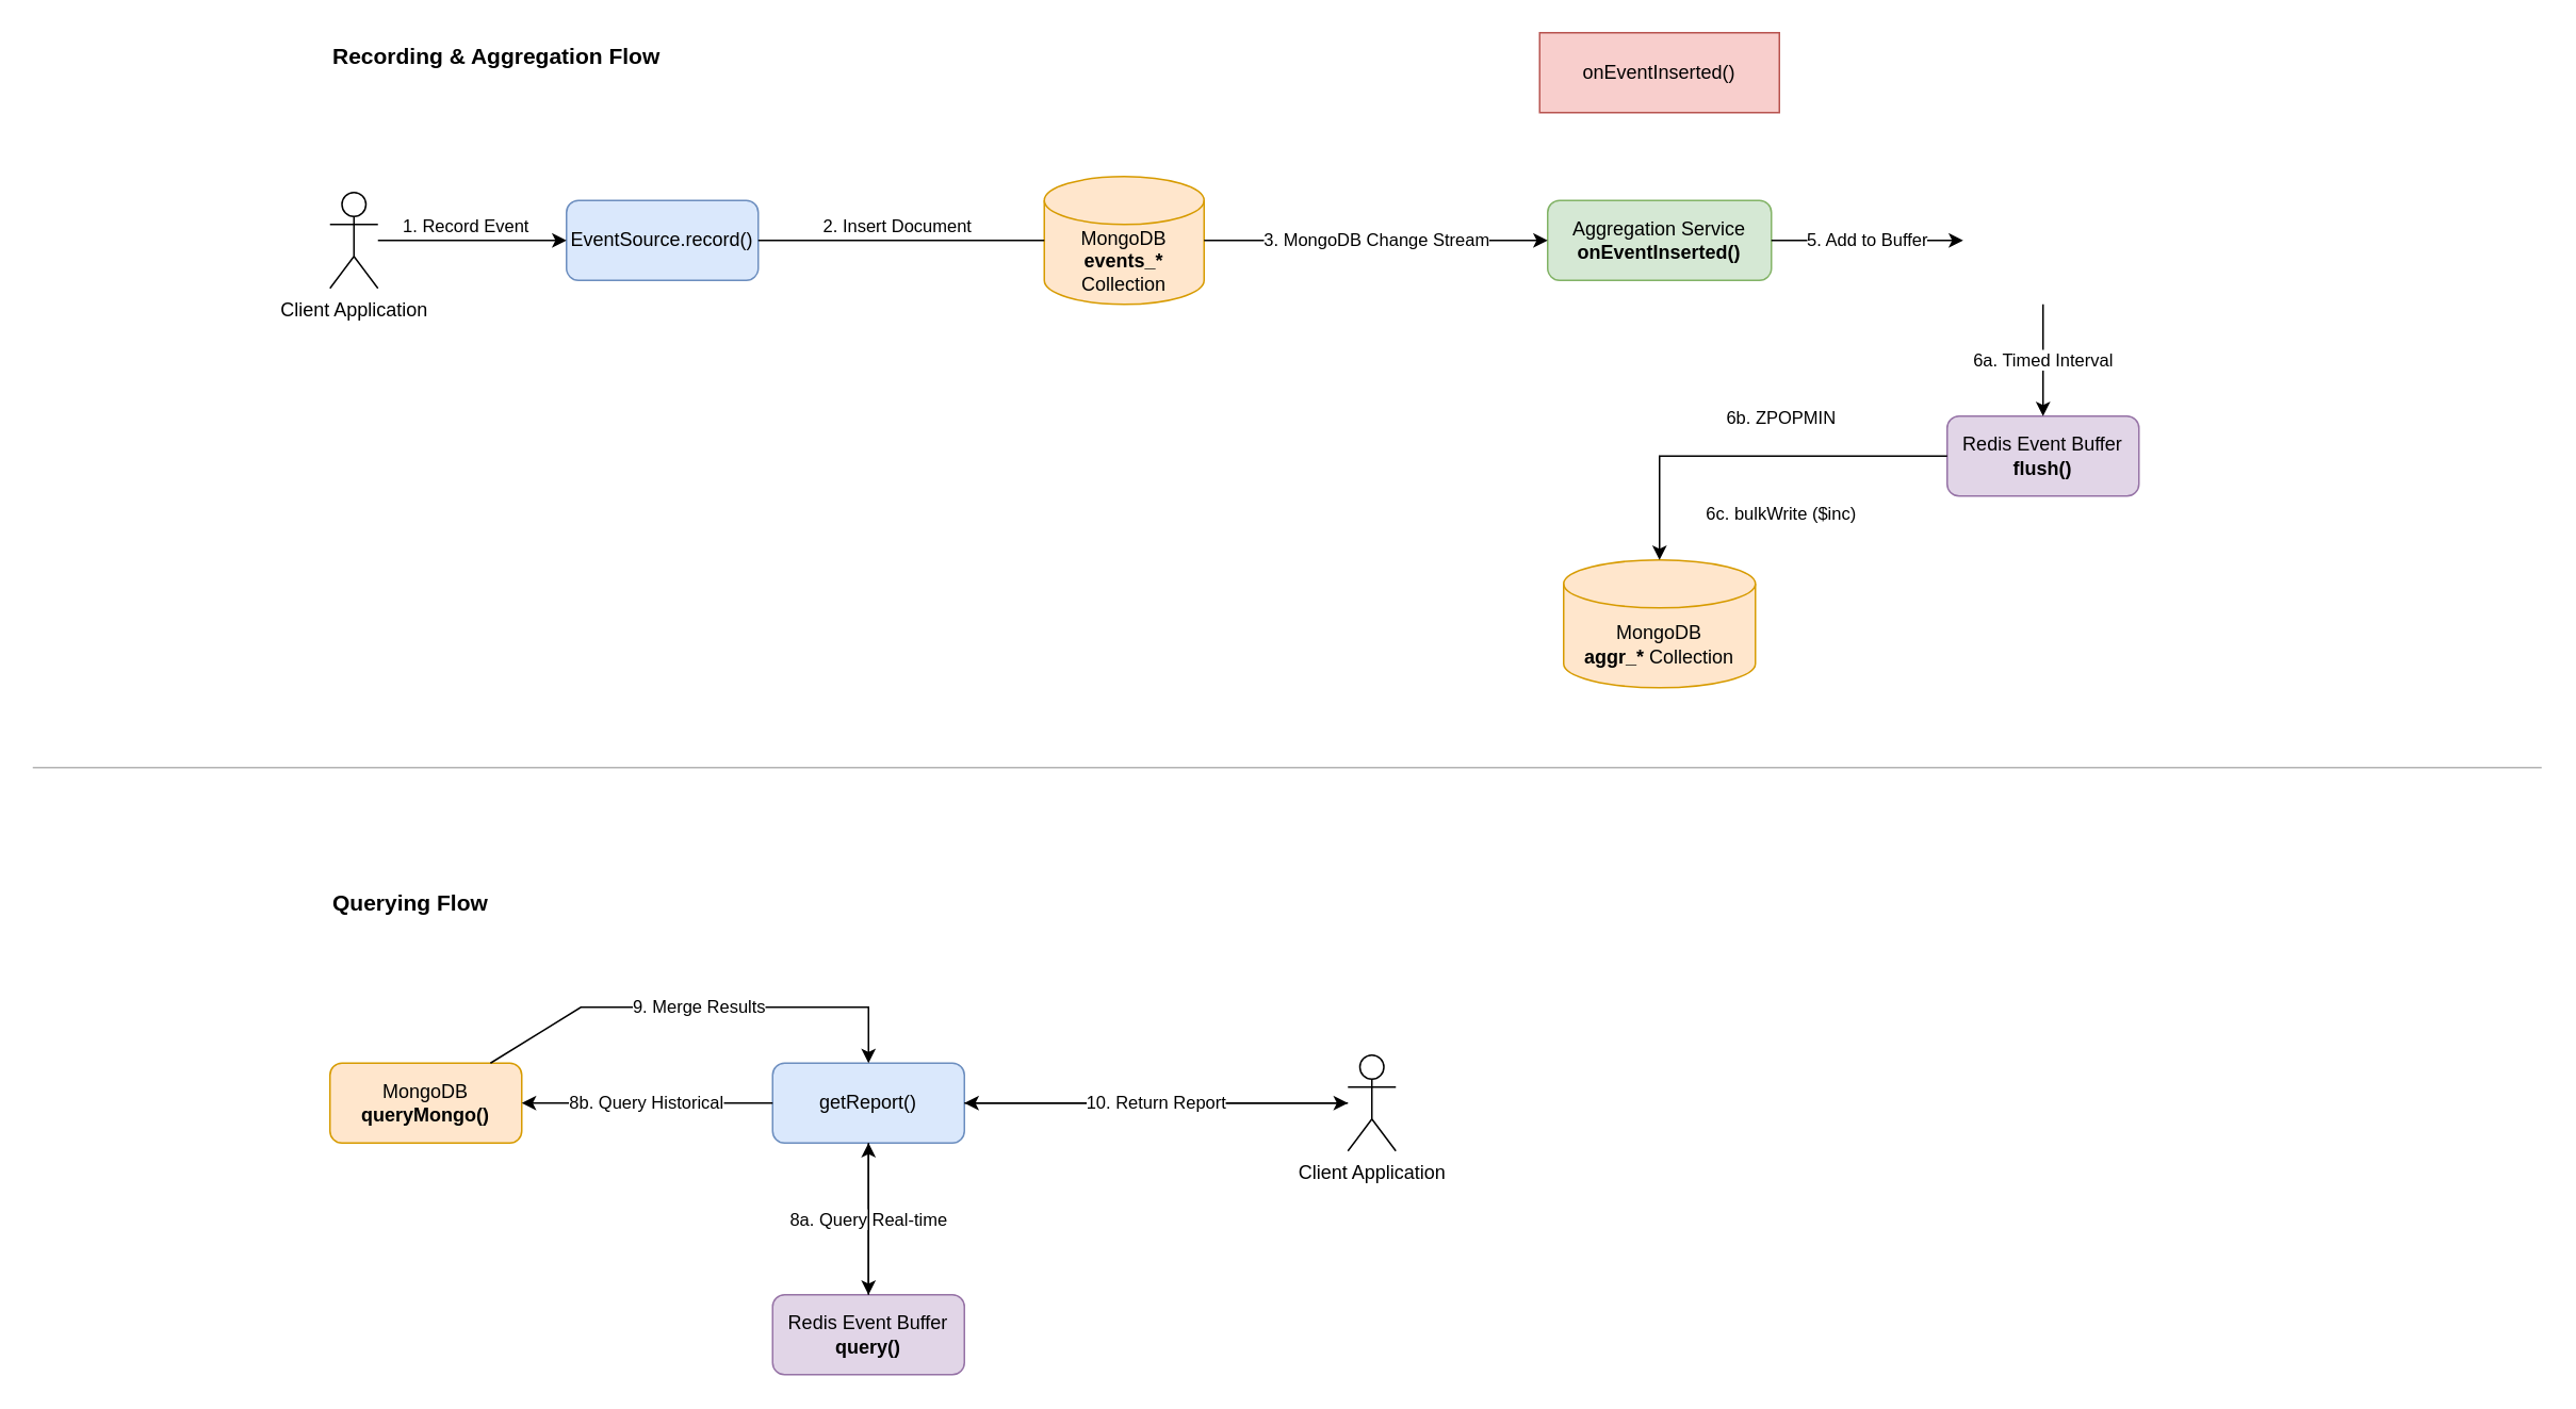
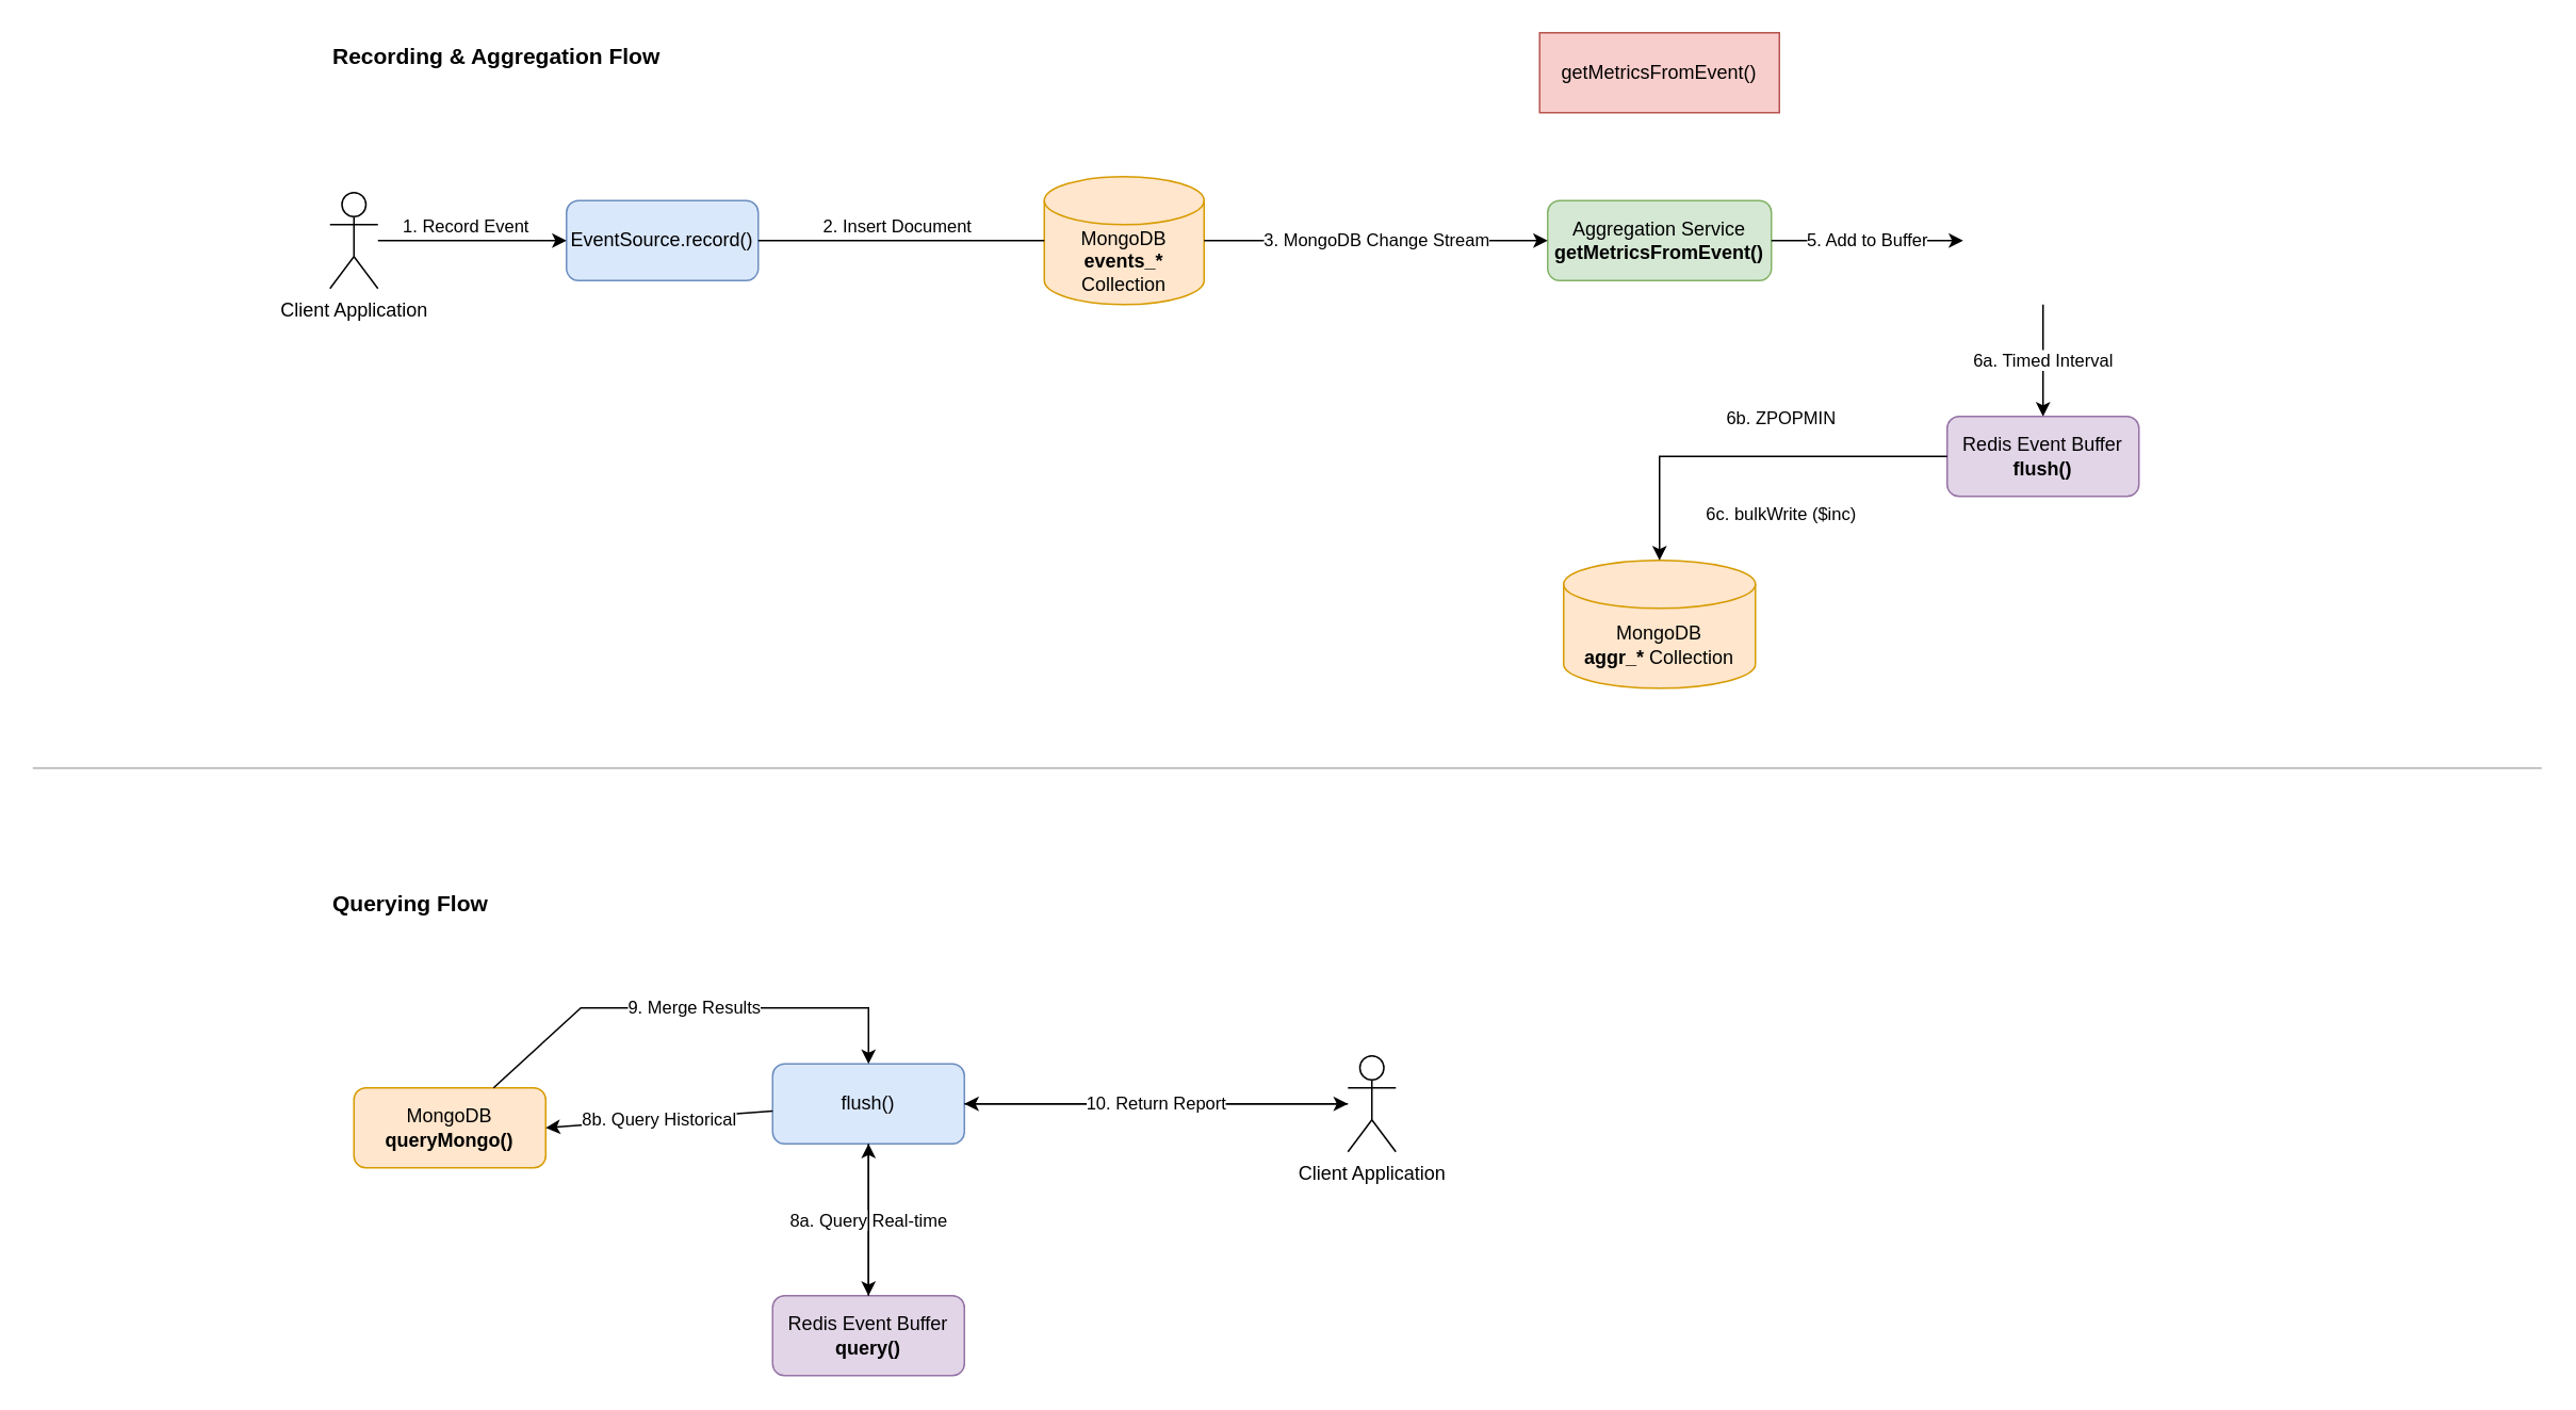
  <mxCell id="0" />
  <mxCell id="1" parent="0" />
  <mxCell id="2" value="" style="group" vertex="1" connectable="0" parent="1"><mxGeometry x="206" y="550" width="667" height="310" as="geometry" /></mxCell>
  <mxCell id="3" value="Client Application" style="shape=umlActor;verticalLabelPosition=bottom;verticalAlign=top;html=1;outlineConnect=0;" parent="2" vertex="1"><mxGeometry x="637" y="110" width="30" height="60" as="geometry" /></mxCell>
- <mxCell id="4" value="getReport()" style="rounded=1;whiteSpace=wrap;html=1;fillColor=#dae8fc;strokeColor=#6c8ebf;" parent="2" vertex="1"><mxGeometry x="277" y="115" width="120" height="50" as="geometry" /></mxCell>
+ <mxCell id="4" value="flush()" style="rounded=1;whiteSpace=wrap;html=1;fillColor=#dae8fc;strokeColor=#6c8ebf;" parent="2" vertex="1"><mxGeometry x="277" y="115" width="120" height="50" as="geometry" /></mxCell>
  <mxCell id="5" value="7. Query Report" style="endArrow=classic;html=1;rounded=0;entryX=1;entryY=0.5;entryDx=0;entryDy=0;" parent="2" source="3" target="4" edge="1"><mxGeometry width="50" height="50" relative="1" as="geometry"><mxPoint x="427" y="140" as="sourcePoint" /><mxPoint x="377" y="140" as="targetPoint" /></mxGeometry></mxCell>
  <mxCell id="6" value="&lt;b&gt;Querying Flow&lt;/b&gt;" style="text;html=1;strokeColor=none;fillColor=none;align=left;verticalAlign=middle;whiteSpace=wrap;rounded=0;fontSize=14;" parent="2" vertex="1"><mxGeometry width="260" height="30" as="geometry" /></mxCell>
  <mxCell id="7" value="Redis Event Buffer&lt;br&gt;&lt;b&gt;query()&lt;/b&gt;" style="rounded=1;whiteSpace=wrap;html=1;fillColor=#e1d5e7;strokeColor=#9673a6;" parent="2" vertex="1"><mxGeometry x="277" y="260" width="120" height="50" as="geometry" /></mxCell>
  <mxCell id="8" value="8a. Query Real-time" style="endArrow=classic;html=1;rounded=0;entryX=0.5;entryY=0;entryDx=0;entryDy=0;exitX=0.5;exitY=1;exitDx=0;exitDy=0;" parent="2" source="4" target="7" edge="1"><mxGeometry width="50" height="50" relative="1" as="geometry"><mxPoint x="337" y="165" as="sourcePoint" /><mxPoint x="337" y="215" as="targetPoint" /></mxGeometry></mxCell>
- <mxCell id="9" value="MongoDB&lt;br&gt;&lt;b&gt;queryMongo()&lt;/b&gt;" style="rounded=1;whiteSpace=wrap;html=1;fillColor=#ffe6cc;strokeColor=#d79b00;" parent="2" vertex="1"><mxGeometry y="115" width="120" height="50" as="geometry" /></mxCell>
+ <mxCell id="9" value="MongoDB&lt;br&gt;&lt;b&gt;queryMongo()&lt;/b&gt;" style="rounded=1;whiteSpace=wrap;html=1;fillColor=#ffe6cc;strokeColor=#d79b00;" parent="2" vertex="1"><mxGeometry x="15" y="130" width="120" height="50" as="geometry" /></mxCell>
  <mxCell id="10" value="8b. Query Historical" style="endArrow=classic;html=1;rounded=0;entryX=1;entryY=0.5;entryDx=0;entryDy=0;" parent="2" source="4" target="9" edge="1"><mxGeometry width="50" height="50" relative="1" as="geometry"><mxPoint x="277" y="140" as="sourcePoint" /><mxPoint x="227" y="140" as="targetPoint" /></mxGeometry></mxCell>
  <mxCell id="11" value="9. Merge Results" style="endArrow=classic;html=1;rounded=0;entryX=0.5;entryY=0;entryDx=0;entryDy=0;" parent="2" source="9" target="4" edge="1"><mxGeometry width="50" height="50" relative="1" as="geometry"><mxPoint x="157" y="115" as="sourcePoint" /><mxPoint x="157" y="65" as="targetPoint" /><Array as="points"><mxPoint x="157" y="80" /><mxPoint x="337" y="80" /></Array></mxGeometry></mxCell>
  <mxCell id="12" value="" style="endArrow=classic;html=1;rounded=0;entryX=0.5;entryY=1;entryDx=0;entryDy=0;" parent="2" source="7" target="4" edge="1"><mxGeometry width="50" height="50" relative="1" as="geometry"><mxPoint x="337" y="230" as="sourcePoint" /><mxPoint x="337" y="180" as="targetPoint" /></mxGeometry></mxCell>
  <mxCell id="13" value="10. Return Report" style="endArrow=classic;html=1;rounded=0;entryX=0;entryY=0.5;entryDx=0;entryDy=0;" parent="2" source="4" target="3" edge="1"><mxGeometry width="50" height="50" relative="1" as="geometry"><mxPoint x="397" y="140" as="sourcePoint" /><mxPoint x="447" y="140" as="targetPoint" /></mxGeometry></mxCell>
  <mxCell id="14" value="" style="group" vertex="1" connectable="0" parent="1"><mxGeometry x="206" y="20" width="1132" height="410" as="geometry" /></mxCell>
  <mxCell id="15" value="Client Application" style="shape=umlActor;verticalLabelPosition=bottom;verticalAlign=top;html=1;outlineConnect=0;" parent="14" vertex="1"><mxGeometry y="100" width="30" height="60" as="geometry" /></mxCell>
  <mxCell id="16" value="EventSource.record()" style="rounded=1;whiteSpace=wrap;html=1;fillColor=#dae8fc;strokeColor=#6c8ebf;" parent="14" vertex="1"><mxGeometry x="148" y="105" width="120" height="50" as="geometry" /></mxCell>
  <mxCell id="17" value="" style="endArrow=classic;html=1;rounded=0;" parent="14" source="15" target="16" edge="1"><mxGeometry width="50" height="50" relative="1" as="geometry"><mxPoint x="194" y="130" as="sourcePoint" /><mxPoint x="244" y="130" as="targetPoint" /></mxGeometry></mxCell>
  <mxCell id="18" value="MongoDB&lt;br&gt;&lt;b&gt;events_*&lt;/b&gt; Collection" style="shape=cylinder3;whiteSpace=wrap;html=1;boundedLbl=1;backgroundOutline=1;size=15;fillColor=#ffe6cc;strokeColor=#d79b00;" parent="14" vertex="1"><mxGeometry x="447" y="90" width="100" height="80" as="geometry" /></mxCell>
  <mxCell id="19" value="1. Record Event" style="edgeLabel;html=1;align=center;verticalAlign=middle;resizable=0;points=[];" parent="14" vertex="1" connectable="0"><mxGeometry x="84" y="120" as="geometry" /></mxCell>
  <mxCell id="20" value="2. Insert Document" style="edgeLabel;html=1;align=center;verticalAlign=middle;resizable=0;points=[];" parent="14" vertex="1" connectable="0"><mxGeometry x="354" y="120" as="geometry" /></mxCell>
  <mxCell id="21" value="" style="endArrow=none;html=1;rounded=0;" parent="14" source="16" target="18" edge="1"><mxGeometry width="50" height="50" relative="1" as="geometry"><mxPoint x="364" y="130" as="sourcePoint" /><mxPoint x="414" y="130" as="targetPoint" /></mxGeometry></mxCell>
- <mxCell id="22" value="Aggregation Service&lt;br&gt;&lt;b&gt;onEventInserted()&lt;/b&gt;" style="rounded=1;whiteSpace=wrap;html=1;fillColor=#d5e8d4;strokeColor=#82b366;" parent="14" vertex="1"><mxGeometry x="762" y="105" width="140" height="50" as="geometry" /></mxCell>
+ <mxCell id="22" value="Aggregation Service&lt;br&gt;&lt;b&gt;getMetricsFromEvent()&lt;/b&gt;" style="rounded=1;whiteSpace=wrap;html=1;fillColor=#d5e8d4;strokeColor=#82b366;" parent="14" vertex="1"><mxGeometry x="762" y="105" width="140" height="50" as="geometry" /></mxCell>
  <mxCell id="23" value="3. MongoDB Change Stream" style="endArrow=classic;html=1;rounded=0;entryX=0;entryY=0.5;entryDx=0;entryDy=0;" parent="14" source="18" target="22" edge="1"><mxGeometry width="50" height="50" relative="1" as="geometry"><mxPoint x="534" y="130" as="sourcePoint" /><mxPoint x="584" y="130" as="targetPoint" /></mxGeometry></mxCell>
- <mxCell id="24" value="onEventInserted()" style="rounded=0;whiteSpace=wrap;html=1;fillColor=#f8cecc;strokeColor=#b85450;" parent="14" vertex="1"><mxGeometry x="757" width="150" height="50" as="geometry" /></mxCell>
+ <mxCell id="24" value="getMetricsFromEvent()" style="rounded=0;whiteSpace=wrap;html=1;fillColor=#f8cecc;strokeColor=#b85450;" parent="14" vertex="1"><mxGeometry x="757" width="150" height="50" as="geometry" /></mxCell>
  <mxCell id="25" value="5. Add to Buffer" style="endArrow=classic;html=1;rounded=0;entryX=0;entryY=0.5;entryDx=0;entryDy=0;" parent="14" source="22" edge="1"><mxGeometry width="50" height="50" relative="1" as="geometry"><mxPoint x="902" y="130" as="sourcePoint" /><mxPoint x="1022" y="130" as="targetPoint" /></mxGeometry></mxCell>
  <mxCell id="26" value="Redis Event Buffer&lt;br&gt;&lt;b&gt;flush()&lt;/b&gt;" style="rounded=1;whiteSpace=wrap;html=1;fillColor=#e1d5e7;strokeColor=#9673a6;" parent="14" vertex="1"><mxGeometry x="1012" y="240" width="120" height="50" as="geometry" /></mxCell>
  <mxCell id="27" value="6a. Timed Interval" style="endArrow=classic;html=1;rounded=0;entryX=0.5;entryY=0;entryDx=0;entryDy=0;exitX=0.5;exitY=1;exitDx=0;exitDy=0;" parent="14" target="26" edge="1"><mxGeometry width="50" height="50" relative="1" as="geometry"><mxPoint x="1072" y="170" as="sourcePoint" /><mxPoint x="1022" y="220" as="targetPoint" /></mxGeometry></mxCell>
  <mxCell id="28" value="MongoDB&lt;br&gt;&lt;b&gt;aggr_*&lt;/b&gt; Collection" style="shape=cylinder3;whiteSpace=wrap;html=1;boundedLbl=1;backgroundOutline=1;size=15;fillColor=#ffe6cc;strokeColor=#d79b00;" parent="14" vertex="1"><mxGeometry x="772" y="330" width="120" height="80" as="geometry" /></mxCell>
  <mxCell id="29" value="6b. ZPOPMIN" style="edgeLabel;html=1;align=center;verticalAlign=middle;resizable=0;points=[];" parent="14" vertex="1" connectable="0"><mxGeometry x="907" y="240" as="geometry" /></mxCell>
  <mxCell id="30" value="6c. bulkWrite ($inc)" style="edgeLabel;html=1;align=center;verticalAlign=middle;resizable=0;points=[];" parent="14" vertex="1" connectable="0"><mxGeometry x="907" y="300" as="geometry" /></mxCell>
  <mxCell id="31" value="" style="endArrow=classic;html=1;rounded=0;exitX=0;exitY=0.5;exitDx=0;exitDy=0;" parent="14" source="26" edge="1"><mxGeometry width="50" height="50" relative="1" as="geometry"><mxPoint x="962" y="265" as="sourcePoint" /><mxPoint x="832" y="330" as="targetPoint" /><Array as="points"><mxPoint x="832" y="265" /></Array></mxGeometry></mxCell>
  <mxCell id="32" value="&lt;b&gt;Recording &amp;amp; Aggregation Flow&lt;/b&gt;" style="text;html=1;strokeColor=none;fillColor=none;align=left;verticalAlign=middle;whiteSpace=wrap;rounded=0;fontSize=14;" parent="14" vertex="1"><mxGeometry width="260" height="30" as="geometry" /></mxCell>
  <mxCell id="33" value="" style="endArrow=none;html=1;strokeColor=#B3B3B3;" edge="1" parent="1"><mxGeometry width="50" height="50" relative="1" as="geometry"><mxPoint x="20" y="480" as="sourcePoint" /><mxPoint x="1590" y="480" as="targetPoint" /></mxGeometry></mxCell>
